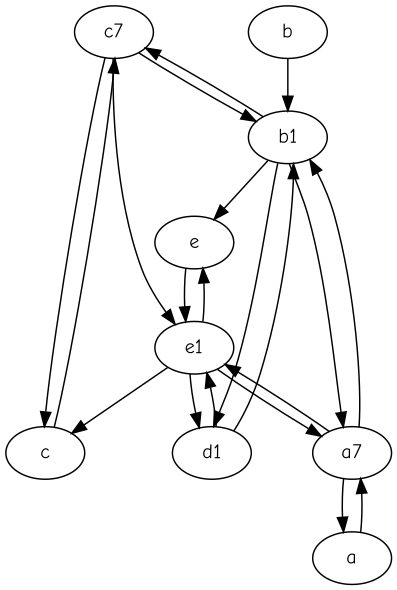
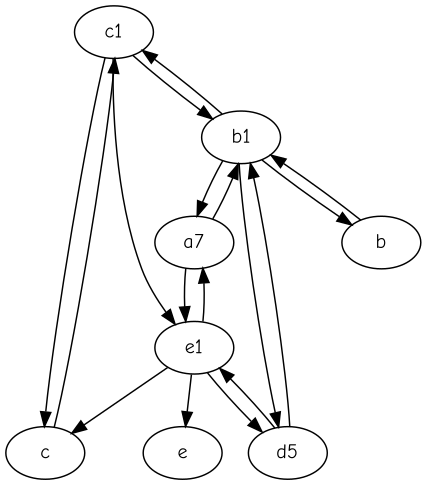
  digraph {
    fontname="Comic Neue"
    node [fontname="Comic Neue"]
    edge [fontname="Comic Neue"]
-   c1 [label=c7]
+   c1
    c
    b1
    e1
    n5 [label=a7]
-   d1
+   d1 [label=d5]
    b
    e
-   a
    c1 -> c
    c1 -> b1
    c1 -> e1
    c -> c1
    b1 -> c1
    b1 -> n5
    b1 -> d1
-   b1 -> e
+   b1 -> b
    e1 -> c
    e1 -> n5
    e1 -> d1
    e1 -> e
    n5 -> b1
    n5 -> e1
-   n5 -> a
    d1 -> b1
    d1 -> e1
    b -> b1
-   e -> e1
-   a -> n5
  }
